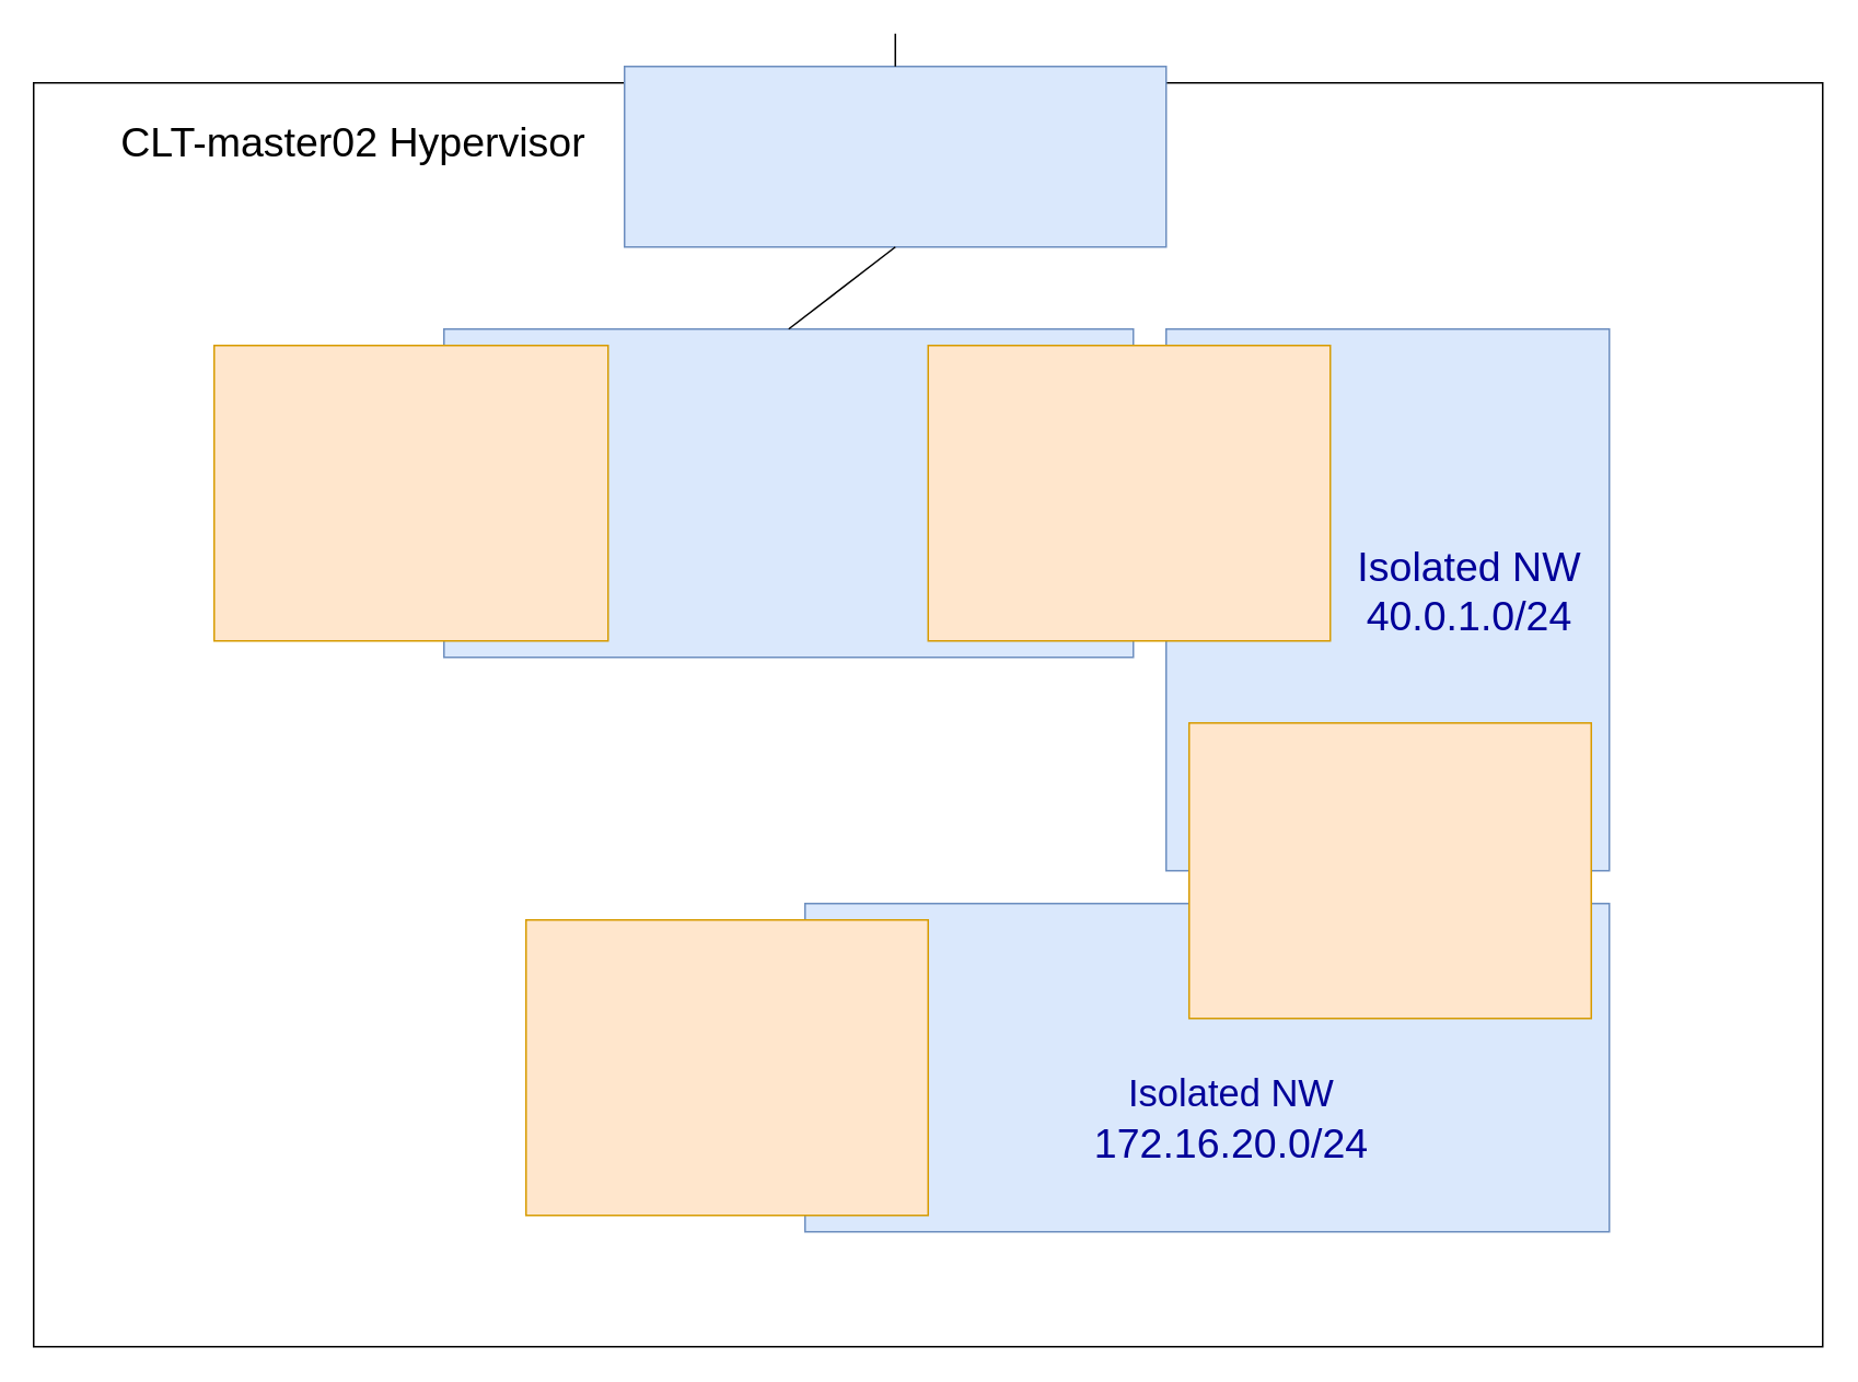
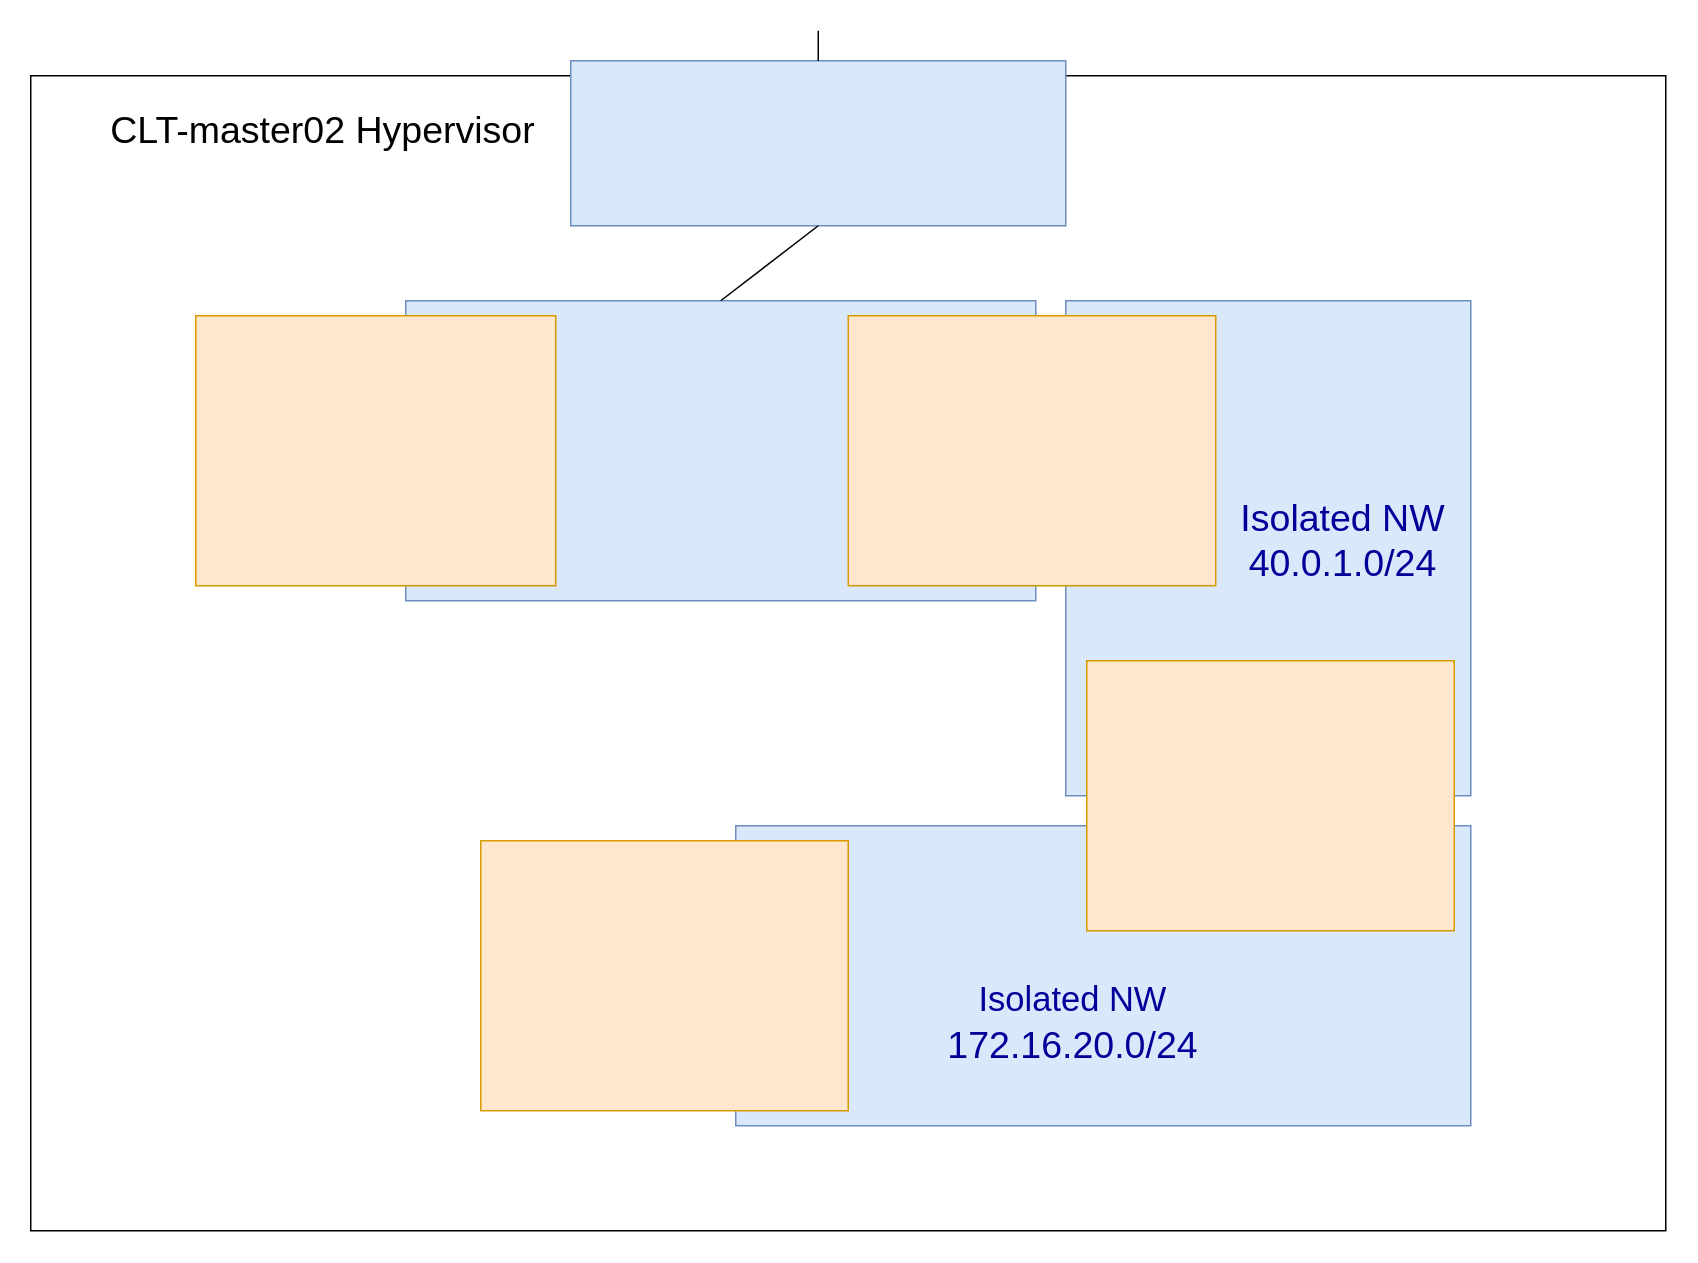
  <mxCell id="0" />
  <mxCell id="1" style="locked=1;" parent="0" />
  <mxCell id="2" value="" style="group" vertex="1" connectable="0" parent="1"><mxGeometry x="20" y="50" width="1090" height="770" as="geometry" /></mxCell>
  <mxCell id="3" value="" style="rounded=0;whiteSpace=wrap;html=1;" vertex="1" parent="2"><mxGeometry width="1090" height="770" as="geometry" /></mxCell>
  <mxCell id="4" value="&lt;font style=&quot;font-size: 25px;&quot;&gt;CLT-master02 Hypervisor&lt;/font&gt;" style="text;html=1;strokeColor=none;fillColor=none;align=center;verticalAlign=middle;whiteSpace=wrap;rounded=0;" vertex="1" parent="2"><mxGeometry x="40" y="20" width="310" height="30" as="geometry" /></mxCell>
  <mxCell id="5" value="network" style="locked=1;" parent="0" />
  <mxCell id="6" value="" style="rounded=0;whiteSpace=wrap;html=1;fontSize=25;fillColor=#dae8fc;strokeColor=#6c8ebf;" vertex="1" parent="5"><mxGeometry x="270" y="200" width="420" height="200" as="geometry" /></mxCell>
  <mxCell id="7" value="" style="rounded=0;whiteSpace=wrap;html=1;fontSize=25;fillColor=#dae8fc;strokeColor=#6c8ebf;" vertex="1" parent="5"><mxGeometry x="380" y="40" width="330" height="110" as="geometry" /></mxCell>
  <mxCell id="8" value="" style="rounded=0;whiteSpace=wrap;html=1;fontSize=25;fillColor=#dae8fc;strokeColor=#6c8ebf;" vertex="1" parent="5"><mxGeometry x="710" y="200" width="270" height="330" as="geometry" /></mxCell>
  <mxCell id="9" value="" style="rounded=0;whiteSpace=wrap;html=1;fontSize=25;fillColor=#dae8fc;strokeColor=#6c8ebf;" vertex="1" parent="5"><mxGeometry x="490" y="550" width="490" height="200" as="geometry" /></mxCell>
  <mxCell id="10" value="" style="endArrow=none;html=1;rounded=0;fontSize=25;exitX=0.5;exitY=0;exitDx=0;exitDy=0;entryX=0.5;entryY=1;entryDx=0;entryDy=0;" edge="1" parent="5" source="6" target="7"><mxGeometry width="50" height="50" relative="1" as="geometry"><mxPoint x="760" y="420" as="sourcePoint" /><mxPoint x="810" y="370" as="targetPoint" /></mxGeometry></mxCell>
  <mxCell id="11" value="" style="endArrow=none;html=1;rounded=0;fontSize=25;exitX=0.5;exitY=0;exitDx=0;exitDy=0;" edge="1" parent="5" source="7"><mxGeometry width="50" height="50" relative="1" as="geometry"><mxPoint x="760" y="420" as="sourcePoint" /><mxPoint x="545" as="targetPoint" y="20" /></mxGeometry></mxCell>
  <mxCell id="12" value="guest" style="locked=1;" parent="0" />
  <mxCell id="13" value="" style="rounded=0;whiteSpace=wrap;html=1;fontSize=25;fillColor=#ffe6cc;strokeColor=#d79b00;" vertex="1" parent="12"><mxGeometry x="565" y="210" width="245" height="180" as="geometry" /></mxCell>
  <mxCell id="14" value="" style="rounded=0;whiteSpace=wrap;html=1;fontSize=25;fillColor=#ffe6cc;strokeColor=#d79b00;" vertex="1" parent="12"><mxGeometry x="130" y="210" width="240" height="180" as="geometry" /></mxCell>
  <mxCell id="15" value="" style="rounded=0;whiteSpace=wrap;html=1;fontSize=25;fillColor=#ffe6cc;strokeColor=#d79b00;" vertex="1" parent="12"><mxGeometry x="724" y="440" width="245" height="180" as="geometry" /></mxCell>
  <mxCell id="16" value="" style="rounded=0;whiteSpace=wrap;html=1;fontSize=25;fillColor=#ffe6cc;strokeColor=#d79b00;" vertex="1" parent="12"><mxGeometry x="320" y="560" width="245" height="180" as="geometry" /></mxCell>
  <mxCell id="17" value="Text" parent="0" />
  <mxCell id="18" value="&lt;span style=&quot;&quot;&gt;Isolated NW&lt;br&gt;40.0.1.0/24&lt;br&gt;&lt;/span&gt;" style="text;html=1;strokeColor=none;fillColor=none;align=center;verticalAlign=middle;whiteSpace=wrap;rounded=0;fontSize=25;fontColor=#000099;" vertex="1" parent="17"><mxGeometry x="810" y="284" width="170" height="150" as="geometry" /></mxCell>
- <mxCell id="19" value="&lt;span style=&quot;font-size: 23px;&quot;&gt;Isolated NW&lt;br&gt;&lt;/span&gt;172.16.20.0/24" style="text;html=1;strokeColor=none;fillColor=none;align=center;verticalAlign=middle;whiteSpace=wrap;rounded=0;fontSize=25;fontColor=#000099;" vertex="1" parent="17"><mxGeometry x="660" y="640" width="180" height="80" as="geometry" /></mxCell>
+ <mxCell id="19" value="&lt;span style=&quot;font-size: 23px;&quot;&gt;Isolated NW&lt;br&gt;&lt;/span&gt;172.16.20.0/24" style="text;html=1;strokeColor=none;fillColor=none;align=center;verticalAlign=middle;whiteSpace=wrap;rounded=0;fontSize=25;fontColor=#000099;" vertex="1" parent="17"><mxGeometry x="625" y="640" width="180" height="80" as="geometry" /></mxCell>
